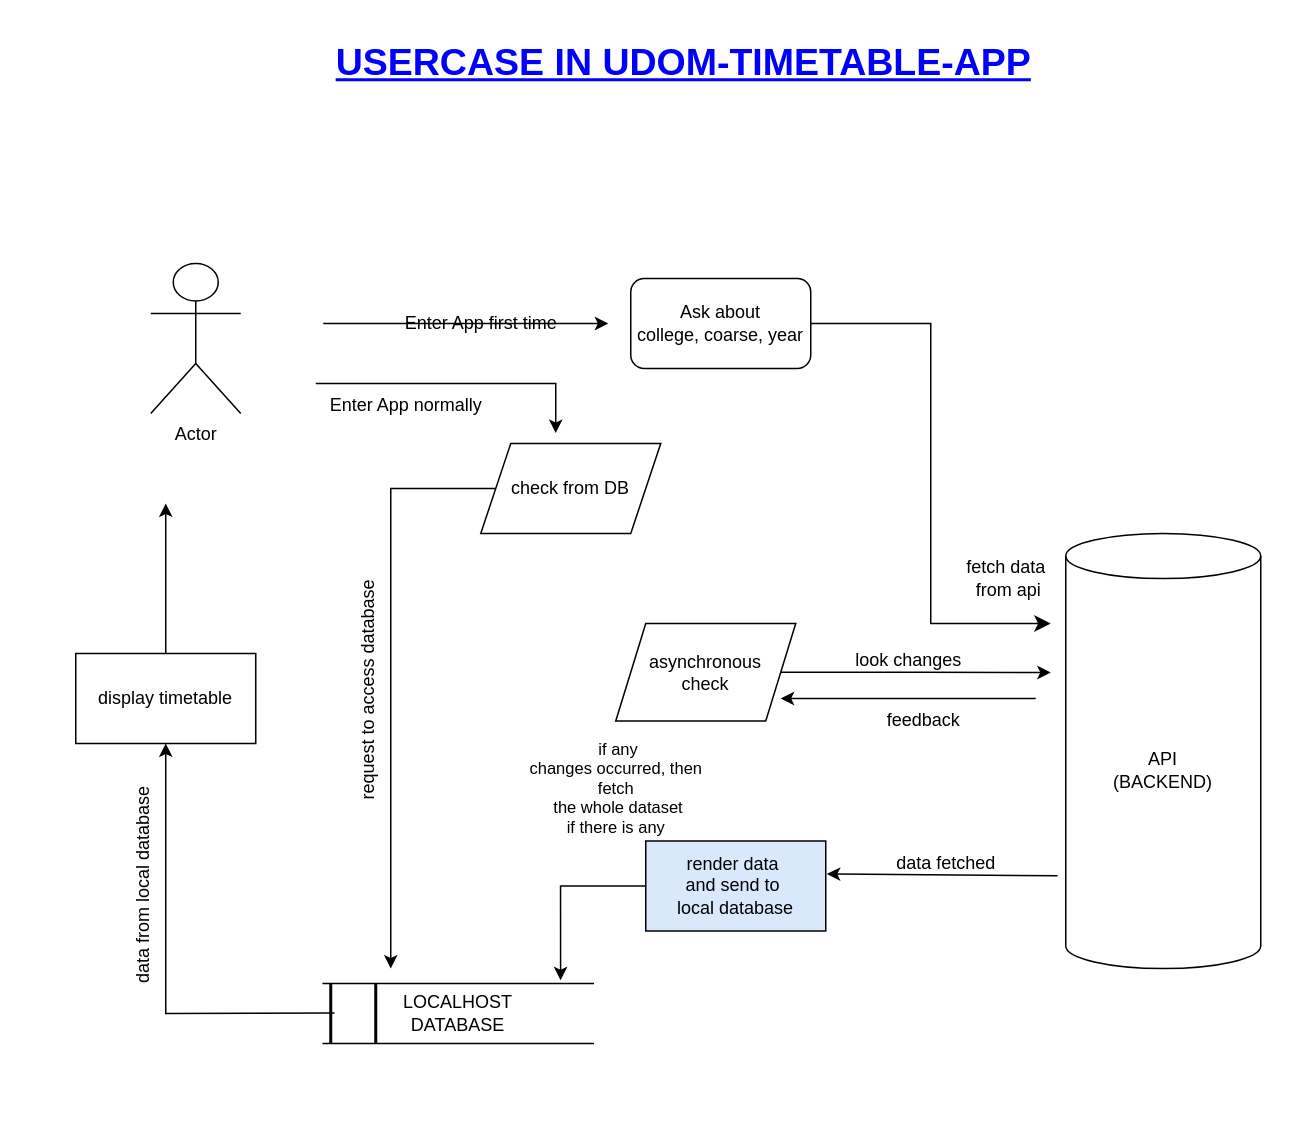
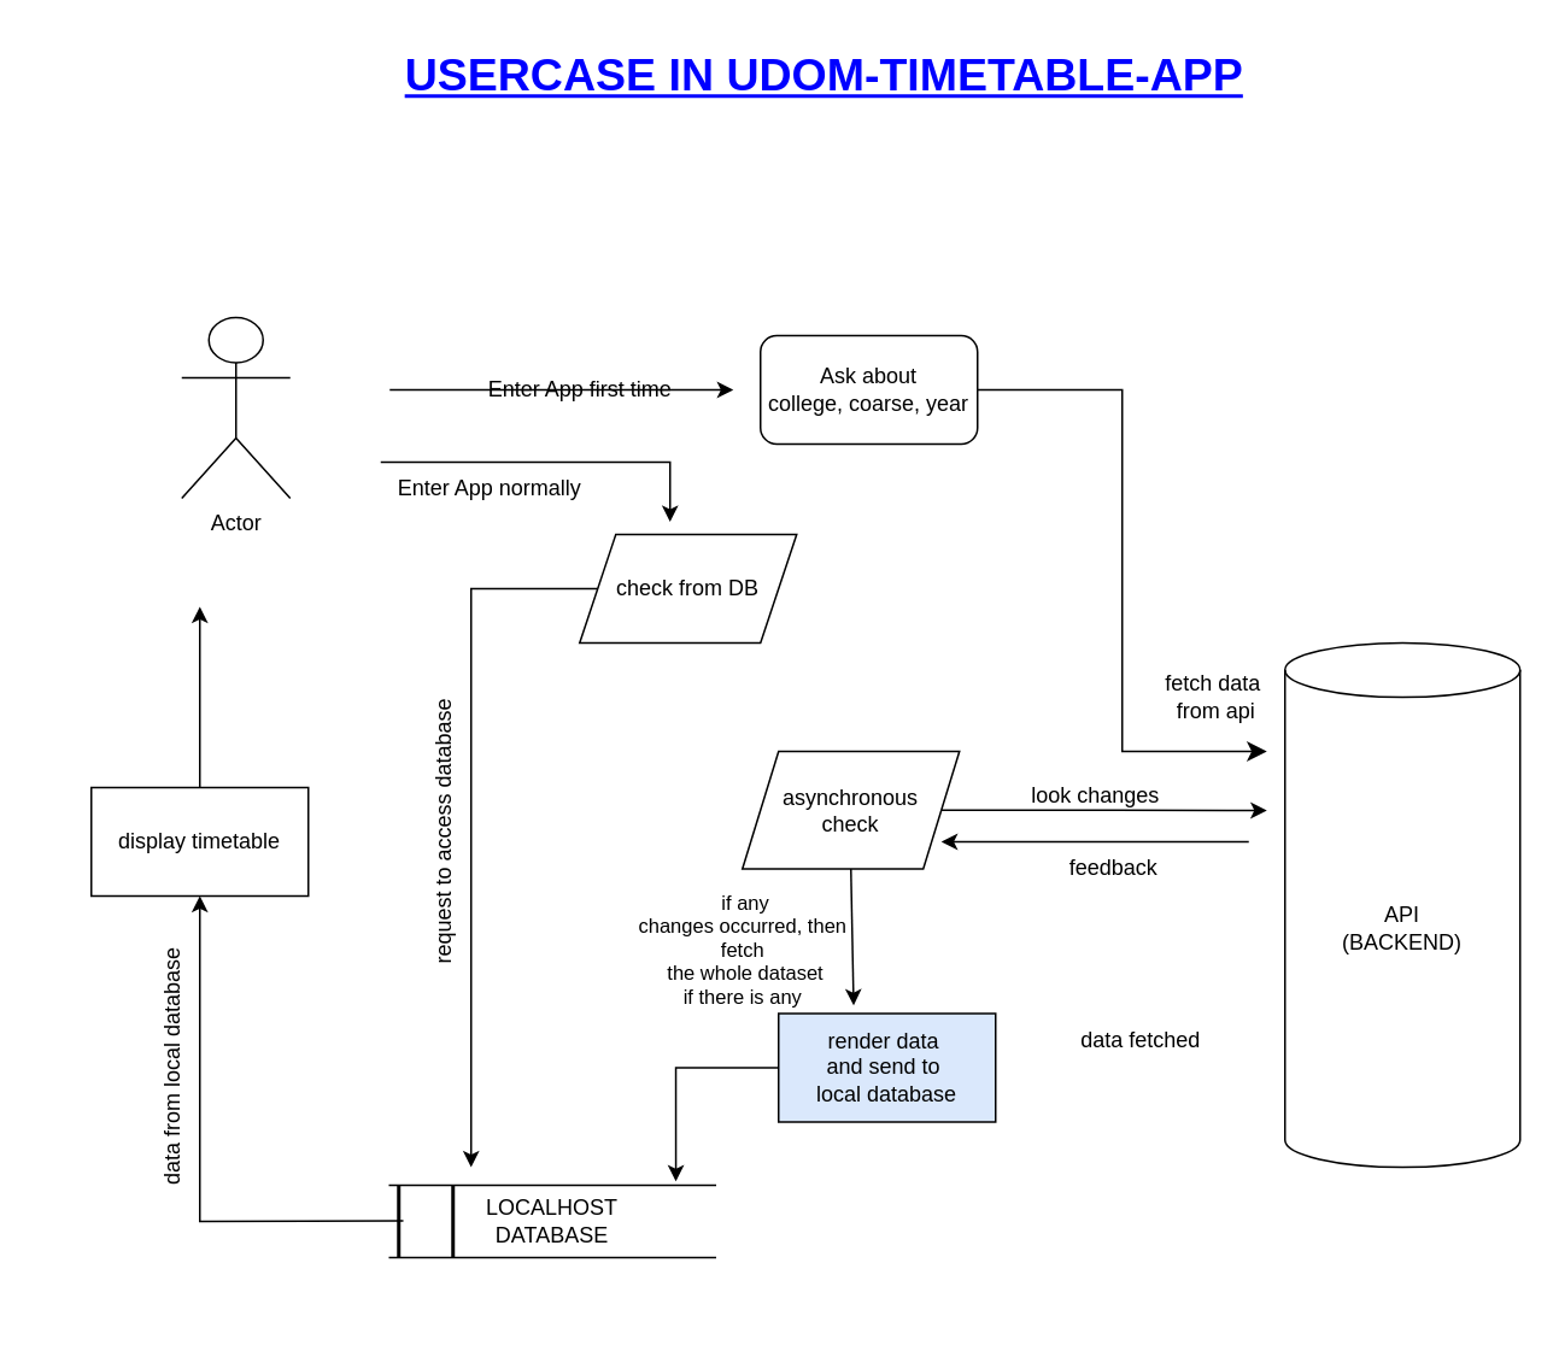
  <mxCell id="0" />
  <mxCell id="1" parent="0" />
  <mxCell id="2" value="USERCASE IN UDOM-TIMETABLE-APP" style="text;html=1;align=center;verticalAlign=middle;resizable=0;points=[];autosize=1;strokeColor=none;fillColor=none;fontStyle=5;fontSize=25;fontColor=#0000ff;" vertex="1" parent="1"><mxGeometry x="215" y="20" width="480" height="40" as="geometry" /></mxCell>
  <mxCell id="3" value="Actor" style="shape=umlActor;verticalLabelPosition=bottom;verticalAlign=top;html=1;outlineConnect=0;" vertex="1" parent="1"><mxGeometry x="100" y="175" width="60" height="100" as="geometry" /></mxCell>
  <mxCell id="4" value="Ask about&lt;div&gt;college, coarse, year&lt;/div&gt;" style="whiteSpace=wrap;html=1;rounded=1;" vertex="1" parent="1"><mxGeometry x="420" y="185" width="120" height="60" as="geometry" /></mxCell>
  <mxCell id="5" value="" style="endArrow=classic;html=1;rounded=0;" edge="1" parent="1"><mxGeometry width="50" height="50" relative="1" as="geometry"><mxPoint x="215" y="215" as="sourcePoint" /><mxPoint x="405" y="215" as="targetPoint" /></mxGeometry></mxCell>
  <mxCell id="6" value="Enter App first time" style="text;html=1;align=center;verticalAlign=middle;resizable=0;points=[];autosize=1;strokeColor=none;fillColor=none;" vertex="1" parent="1"><mxGeometry x="260" y="200" width="120" height="30" as="geometry" /></mxCell>
  <mxCell id="7" value="API&lt;div&gt;(BACKEND)&lt;/div&gt;" style="shape=cylinder3;whiteSpace=wrap;html=1;boundedLbl=1;backgroundOutline=1;size=15;" vertex="1" parent="1"><mxGeometry x="710" y="355" width="130" height="290" as="geometry" /></mxCell>
  <mxCell id="8" value="LOCALHOST&lt;div&gt;DATABASE&lt;/div&gt;" style="shape=partialRectangle;whiteSpace=wrap;html=1;left=0;right=0;fillColor=none;" vertex="1" parent="1"><mxGeometry x="215" y="655" width="180" height="40" as="geometry" /></mxCell>
  <mxCell id="9" value="" style="line;strokeWidth=2;direction=south;html=1;" vertex="1" parent="1"><mxGeometry x="245" y="655" width="10" height="40" as="geometry" /></mxCell>
  <mxCell id="10" value="" style="line;strokeWidth=2;direction=south;html=1;" vertex="1" parent="1"><mxGeometry x="215" y="655" width="10" height="40" as="geometry" /></mxCell>
  <mxCell id="11" value="" style="edgeStyle=elbowEdgeStyle;elbow=horizontal;endArrow=classic;html=1;curved=0;rounded=0;endSize=8;startSize=8;exitX=1;exitY=0.5;exitDx=0;exitDy=0;" edge="1" parent="1" source="4"><mxGeometry width="50" height="50" relative="1" as="geometry"><mxPoint x="580" y="275" as="sourcePoint" /><mxPoint x="700" y="415" as="targetPoint" /></mxGeometry></mxCell>
  <mxCell id="12" value="fetch data&lt;div&gt;&amp;nbsp;from api&lt;/div&gt;" style="text;html=1;align=center;verticalAlign=middle;resizable=0;points=[];autosize=1;strokeColor=none;fillColor=none;rotation=0;" vertex="1" parent="1"><mxGeometry x="630" y="365" width="80" height="40" as="geometry" /></mxCell>
  <mxCell id="13" value="render data&amp;nbsp;&lt;div&gt;and send to&amp;nbsp;&lt;/div&gt;&lt;div&gt;local database&lt;/div&gt;" style="rounded=0;whiteSpace=wrap;html=1;fillColor=#dae8fc;" vertex="1" parent="1"><mxGeometry x="430" y="560" width="120" height="60" as="geometry" /></mxCell>
- <mxCell id="14" value="" style="endArrow=classic;html=1;rounded=0;entryX=1.006;entryY=0.366;entryDx=0;entryDy=0;entryPerimeter=0;exitX=-0.042;exitY=0.787;exitDx=0;exitDy=0;exitPerimeter=0;" edge="1" parent="1" source="7" target="13"><mxGeometry width="50" height="50" relative="1" as="geometry"><mxPoint x="700" y="555" as="sourcePoint" /><mxPoint x="610" y="425" as="targetPoint" /></mxGeometry></mxCell>
  <mxCell id="15" value="" style="endArrow=classic;html=1;rounded=0;exitX=0;exitY=0;exitDx=0;exitDy=0;exitPerimeter=0;" edge="1" parent="1" source="16"><mxGeometry width="50" height="50" relative="1" as="geometry"><mxPoint x="173" y="255" as="sourcePoint" /><mxPoint x="370" y="288" as="targetPoint" /><Array as="points"><mxPoint x="370" y="255" /></Array></mxGeometry></mxCell>
  <mxCell id="16" value="Enter App normally" style="text;html=1;align=center;verticalAlign=middle;resizable=0;points=[];autosize=1;strokeColor=none;fillColor=none;rotation=0;" vertex="1" parent="1"><mxGeometry x="210" y="255" width="120" height="30" as="geometry" /></mxCell>
  <mxCell id="17" value="check from DB" style="shape=parallelogram;perimeter=parallelogramPerimeter;whiteSpace=wrap;html=1;fixedSize=1;" vertex="1" parent="1"><mxGeometry x="320" y="295" width="120" height="60" as="geometry" /></mxCell>
  <mxCell id="18" value="" style="endArrow=classic;html=1;rounded=0;exitX=0;exitY=0.5;exitDx=0;exitDy=0;" edge="1" parent="1" source="17"><mxGeometry width="50" height="50" relative="1" as="geometry"><mxPoint x="130" y="495" as="sourcePoint" /><mxPoint x="260" y="645" as="targetPoint" /><Array as="points"><mxPoint x="260" y="325" /></Array></mxGeometry></mxCell>
  <mxCell id="19" value="request to access database" style="text;html=1;align=center;verticalAlign=middle;resizable=0;points=[];autosize=1;strokeColor=none;fillColor=none;rotation=-90;" vertex="1" parent="1"><mxGeometry x="160" y="445" width="170" height="30" as="geometry" /></mxCell>
  <mxCell id="20" value="" style="endArrow=classic;html=1;rounded=0;exitX=0.49;exitY=0.248;exitDx=0;exitDy=0;exitPerimeter=0;" edge="1" parent="1" source="10"><mxGeometry width="50" height="50" relative="1" as="geometry"><mxPoint x="430" y="525" as="sourcePoint" /><mxPoint x="110" y="495" as="targetPoint" /><Array as="points"><mxPoint x="110" y="675" /></Array></mxGeometry></mxCell>
  <mxCell id="21" value="display timetable" style="rounded=0;whiteSpace=wrap;html=1;" vertex="1" parent="1"><mxGeometry x="50" y="435" width="120" height="60" as="geometry" /></mxCell>
  <mxCell id="22" value="" style="endArrow=classic;html=1;rounded=0;exitX=0.5;exitY=0;exitDx=0;exitDy=0;" edge="1" parent="1" source="21"><mxGeometry width="50" height="50" relative="1" as="geometry"><mxPoint x="110" y="425" as="sourcePoint" /><mxPoint x="110" y="335" as="targetPoint" /></mxGeometry></mxCell>
  <mxCell id="23" value="data from local database" style="text;html=1;align=center;verticalAlign=middle;resizable=0;points=[];autosize=1;strokeColor=none;fillColor=none;rotation=-90;" vertex="1" parent="1"><mxGeometry y="575" width="150" height="30" as="geometry" x="20" /></mxCell>
  <mxCell id="24" style="edgeStyle=orthogonalEdgeStyle;rounded=0;orthogonalLoop=1;jettySize=auto;html=1;entryX=0.879;entryY=-0.053;entryDx=0;entryDy=0;entryPerimeter=0;" edge="1" parent="1" source="13" target="8"><mxGeometry relative="1" as="geometry" /></mxCell>
  <mxCell id="25" style="edgeStyle=orthogonalEdgeStyle;rounded=0;orthogonalLoop=1;jettySize=auto;html=1;exitX=1;exitY=0.5;exitDx=0;exitDy=0;" edge="1" parent="1" source="26"><mxGeometry relative="1" as="geometry"><mxPoint x="700" y="447.652" as="targetPoint" /></mxGeometry></mxCell>
  <mxCell id="26" value="asynchronous&lt;div&gt;check&lt;br&gt;&lt;/div&gt;" style="shape=parallelogram;perimeter=parallelogramPerimeter;whiteSpace=wrap;html=1;fixedSize=1;" vertex="1" parent="1"><mxGeometry x="410" y="415" width="120" height="65" as="geometry" /></mxCell>
  <mxCell id="27" value="look changes" style="text;html=1;align=center;verticalAlign=middle;resizable=0;points=[];autosize=1;strokeColor=none;fillColor=none;" vertex="1" parent="1"><mxGeometry x="560" y="425" width="90" height="30" as="geometry" /></mxCell>
  <mxCell id="28" value="data fetched" style="text;html=1;align=center;verticalAlign=middle;resizable=0;points=[];autosize=1;strokeColor=none;fillColor=none;" vertex="1" parent="1"><mxGeometry x="585" y="560" width="90" height="30" as="geometry" /></mxCell>
  <mxCell id="29" value="" style="endArrow=classic;html=1;rounded=0;entryX=0.958;entryY=0.659;entryDx=0;entryDy=0;entryPerimeter=0;" edge="1" parent="1"><mxGeometry width="50" height="50" relative="1" as="geometry"><mxPoint x="690" y="465" as="sourcePoint" /><mxPoint x="519.98" y="464.995" as="targetPoint" /></mxGeometry></mxCell>
  <mxCell id="30" value="feedback" style="text;html=1;align=center;verticalAlign=middle;resizable=0;points=[];autosize=1;strokeColor=none;fillColor=none;" vertex="1" parent="1"><mxGeometry x="580" y="465" width="70" height="30" as="geometry" /></mxCell>
+ <mxCell id="31" value="" style="endArrow=classic;html=1;rounded=0;exitX=0.5;exitY=1;exitDx=0;exitDy=0;entryX=0.346;entryY=-0.075;entryDx=0;entryDy=0;entryPerimeter=0;" edge="1" parent="1" source="26" target="13"><mxGeometry width="50" height="50" relative="1" as="geometry"><mxPoint x="320" y="535" as="sourcePoint" /><mxPoint x="370" y="485" as="targetPoint" /></mxGeometry></mxCell>
  <mxCell id="32" value="&lt;div style=&quot;text-wrap: wrap;&quot;&gt;&lt;br&gt;&lt;/div&gt;" style="text;html=1;align=center;verticalAlign=middle;resizable=0;points=[];autosize=1;strokeColor=none;fillColor=none;" vertex="1" parent="1"><mxGeometry x="555" y="695" width="20" height="30" as="geometry" /></mxCell>
  <mxCell id="33" value="&lt;div style=&quot;text-wrap: wrap; font-size: 11px;&quot;&gt;&amp;nbsp;if any changes&amp;nbsp;&lt;span style=&quot;background-color: initial; font-size: 11px;&quot;&gt;occurred,&amp;nbsp;&lt;/span&gt;&lt;span style=&quot;background-color: initial; font-size: 11px;&quot;&gt;then fetch&lt;/span&gt;&lt;/div&gt;&lt;div style=&quot;text-wrap: wrap; font-size: 11px;&quot;&gt;&lt;span style=&quot;background-color: initial; font-size: 11px;&quot;&gt;&amp;nbsp;the whole dataset if&amp;nbsp;&lt;/span&gt;&lt;span style=&quot;background-color: initial; font-size: 11px;&quot;&gt;there is any&lt;/span&gt;&lt;/div&gt;" style="text;html=1;align=center;verticalAlign=middle;resizable=0;points=[];autosize=1;strokeColor=none;fillColor=none;fontSize=11;" vertex="1" parent="1"><mxGeometry x="310" y="505" width="200" height="40" as="geometry" /></mxCell>
